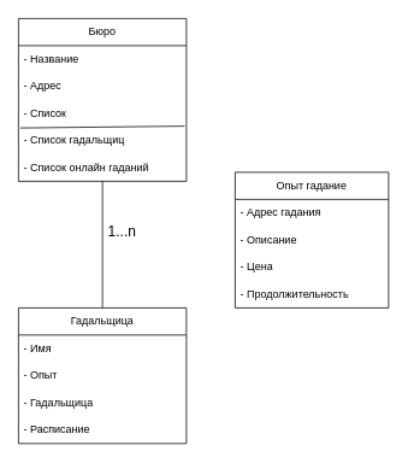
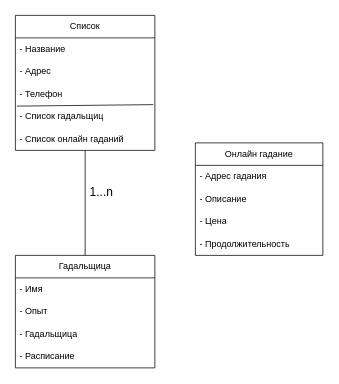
  <mxCell id="0" />
  <mxCell id="1" parent="0" />
- <mxCell id="2" value="Бюро" style="swimlane;fontStyle=0;childLayout=stackLayout;horizontal=1;startSize=30;horizontalStack=0;resizeParent=1;resizeParentMax=0;resizeLast=0;collapsible=1;marginBottom=0;whiteSpace=wrap;html=1;" vertex="1" parent="1"><mxGeometry x="20" y="20" width="186" height="180" as="geometry" /></mxCell>
+ <mxCell id="2" value="Список" style="swimlane;fontStyle=0;childLayout=stackLayout;horizontal=1;startSize=30;horizontalStack=0;resizeParent=1;resizeParentMax=0;resizeLast=0;collapsible=1;marginBottom=0;whiteSpace=wrap;html=1;" vertex="1" parent="1"><mxGeometry x="20" y="20" width="186" height="180" as="geometry" /></mxCell>
  <mxCell id="3" value="- Название" style="text;strokeColor=none;fillColor=none;align=left;verticalAlign=middle;spacingLeft=4;spacingRight=4;overflow=hidden;points=[[0,0.5],[1,0.5]];portConstraint=eastwest;rotatable=0;whiteSpace=wrap;html=1;" vertex="1" parent="2"><mxGeometry y="30" width="186" height="30" as="geometry" /></mxCell>
  <mxCell id="4" value="- Адрес" style="text;strokeColor=none;fillColor=none;align=left;verticalAlign=middle;spacingLeft=4;spacingRight=4;overflow=hidden;points=[[0,0.5],[1,0.5]];portConstraint=eastwest;rotatable=0;whiteSpace=wrap;html=1;" vertex="1" parent="2"><mxGeometry y="60" width="186" height="30" as="geometry" /></mxCell>
- <mxCell id="5" value="- Список" style="text;strokeColor=none;fillColor=none;align=left;verticalAlign=middle;spacingLeft=4;spacingRight=4;overflow=hidden;points=[[0,0.5],[1,0.5]];portConstraint=eastwest;rotatable=0;whiteSpace=wrap;html=1;" vertex="1" parent="2"><mxGeometry y="90" width="186" height="30" as="geometry" /></mxCell>
+ <mxCell id="5" value="- Телефон" style="text;strokeColor=none;fillColor=none;align=left;verticalAlign=middle;spacingLeft=4;spacingRight=4;overflow=hidden;points=[[0,0.5],[1,0.5]];portConstraint=eastwest;rotatable=0;whiteSpace=wrap;html=1;" vertex="1" parent="2"><mxGeometry y="90" width="186" height="30" as="geometry" /></mxCell>
  <mxCell id="6" value="- Список гадальщиц" style="text;strokeColor=none;fillColor=none;align=left;verticalAlign=middle;spacingLeft=4;spacingRight=4;overflow=hidden;points=[[0,0.5],[1,0.5]];portConstraint=eastwest;rotatable=0;whiteSpace=wrap;html=1;" vertex="1" parent="2"><mxGeometry y="120" width="186" height="30" as="geometry" /></mxCell>
  <mxCell id="7" value="- Список онлайн гаданий" style="text;strokeColor=none;fillColor=none;align=left;verticalAlign=middle;spacingLeft=4;spacingRight=4;overflow=hidden;points=[[0,0.5],[1,0.5]];portConstraint=eastwest;rotatable=0;whiteSpace=wrap;html=1;" vertex="1" parent="2"><mxGeometry y="150" width="186" height="30" as="geometry" /></mxCell>
  <mxCell id="8" value="" style="endArrow=none;html=1;rounded=0;exitX=0.011;exitY=1.033;exitDx=0;exitDy=0;exitPerimeter=0;entryX=0.989;entryY=0.967;entryDx=0;entryDy=0;entryPerimeter=0;" edge="1" parent="2" source="5" target="5"><mxGeometry width="50" height="50" relative="1" as="geometry"><mxPoint x="80" y="460" as="sourcePoint" /><mxPoint x="130" y="410" as="targetPoint" /></mxGeometry></mxCell>
  <mxCell id="9" value="" style="endArrow=none;dashed=0;html=1;rounded=0;" edge="1" parent="1" source="2" target="10"><mxGeometry width="50" height="50" relative="1" as="geometry"><mxPoint x="100" y="480" as="sourcePoint" /><mxPoint x="120" y="340" as="targetPoint" /></mxGeometry></mxCell>
  <mxCell id="10" value="Гадальщица" style="swimlane;fontStyle=0;childLayout=stackLayout;horizontal=1;startSize=30;horizontalStack=0;resizeParent=1;resizeParentMax=0;resizeLast=0;collapsible=1;marginBottom=0;whiteSpace=wrap;html=1;" vertex="1" parent="1"><mxGeometry x="20" y="340" width="186" height="150" as="geometry" /></mxCell>
  <mxCell id="11" value="- Имя" style="text;strokeColor=none;fillColor=none;align=left;verticalAlign=middle;spacingLeft=4;spacingRight=4;overflow=hidden;points=[[0,0.5],[1,0.5]];portConstraint=eastwest;rotatable=0;whiteSpace=wrap;html=1;" vertex="1" parent="10"><mxGeometry y="30" width="186" height="30" as="geometry" /></mxCell>
  <mxCell id="12" value="- Опыт" style="text;strokeColor=none;fillColor=none;align=left;verticalAlign=middle;spacingLeft=4;spacingRight=4;overflow=hidden;points=[[0,0.5],[1,0.5]];portConstraint=eastwest;rotatable=0;whiteSpace=wrap;html=1;" vertex="1" parent="10"><mxGeometry y="60" width="186" height="30" as="geometry" /></mxCell>
  <mxCell id="13" value="- Гадальщица" style="text;strokeColor=none;fillColor=none;align=left;verticalAlign=middle;spacingLeft=4;spacingRight=4;overflow=hidden;points=[[0,0.5],[1,0.5]];portConstraint=eastwest;rotatable=0;whiteSpace=wrap;html=1;" vertex="1" parent="10"><mxGeometry y="90" width="186" height="30" as="geometry" /></mxCell>
  <mxCell id="14" value="- Расписание" style="text;strokeColor=none;fillColor=none;align=left;verticalAlign=middle;spacingLeft=4;spacingRight=4;overflow=hidden;points=[[0,0.5],[1,0.5]];portConstraint=eastwest;rotatable=0;whiteSpace=wrap;html=1;" vertex="1" parent="10"><mxGeometry y="120" width="186" height="30" as="geometry" /></mxCell>
  <mxCell id="15" value="1...n" style="text;html=1;align=center;verticalAlign=middle;whiteSpace=wrap;rounded=0;fontSize=16;" vertex="1" parent="1"><mxGeometry x="105" y="240" width="60" height="30" as="geometry" /></mxCell>
- <mxCell id="16" value="Опыт гадание" style="swimlane;fontStyle=0;childLayout=stackLayout;horizontal=1;startSize=30;horizontalStack=0;resizeParent=1;resizeParentMax=0;resizeLast=0;collapsible=1;marginBottom=0;whiteSpace=wrap;html=1;" vertex="1" parent="1"><mxGeometry x="260" y="190" width="170" height="150" as="geometry" /></mxCell>
+ <mxCell id="16" value="Онлайн гадание" style="swimlane;fontStyle=0;childLayout=stackLayout;horizontal=1;startSize=30;horizontalStack=0;resizeParent=1;resizeParentMax=0;resizeLast=0;collapsible=1;marginBottom=0;whiteSpace=wrap;html=1;" vertex="1" parent="1"><mxGeometry x="260" y="190" width="170" height="150" as="geometry" /></mxCell>
  <mxCell id="17" value="- Адрес гадания" style="text;strokeColor=none;fillColor=none;align=left;verticalAlign=middle;spacingLeft=4;spacingRight=4;overflow=hidden;points=[[0,0.5],[1,0.5]];portConstraint=eastwest;rotatable=0;whiteSpace=wrap;html=1;" vertex="1" parent="16"><mxGeometry y="30" width="170" height="30" as="geometry" /></mxCell>
  <mxCell id="18" value="- Описание" style="text;strokeColor=none;fillColor=none;align=left;verticalAlign=middle;spacingLeft=4;spacingRight=4;overflow=hidden;points=[[0,0.5],[1,0.5]];portConstraint=eastwest;rotatable=0;whiteSpace=wrap;html=1;" vertex="1" parent="16"><mxGeometry y="60" width="170" height="30" as="geometry" /></mxCell>
  <mxCell id="19" value="- Цена" style="text;strokeColor=none;fillColor=none;align=left;verticalAlign=middle;spacingLeft=4;spacingRight=4;overflow=hidden;points=[[0,0.5],[1,0.5]];portConstraint=eastwest;rotatable=0;whiteSpace=wrap;html=1;" vertex="1" parent="16"><mxGeometry y="90" width="170" height="30" as="geometry" /></mxCell>
  <mxCell id="20" value="- Продолжительность" style="text;strokeColor=none;fillColor=none;align=left;verticalAlign=middle;spacingLeft=4;spacingRight=4;overflow=hidden;points=[[0,0.5],[1,0.5]];portConstraint=eastwest;rotatable=0;whiteSpace=wrap;html=1;" vertex="1" parent="16"><mxGeometry y="120" width="170" height="30" as="geometry" /></mxCell>
